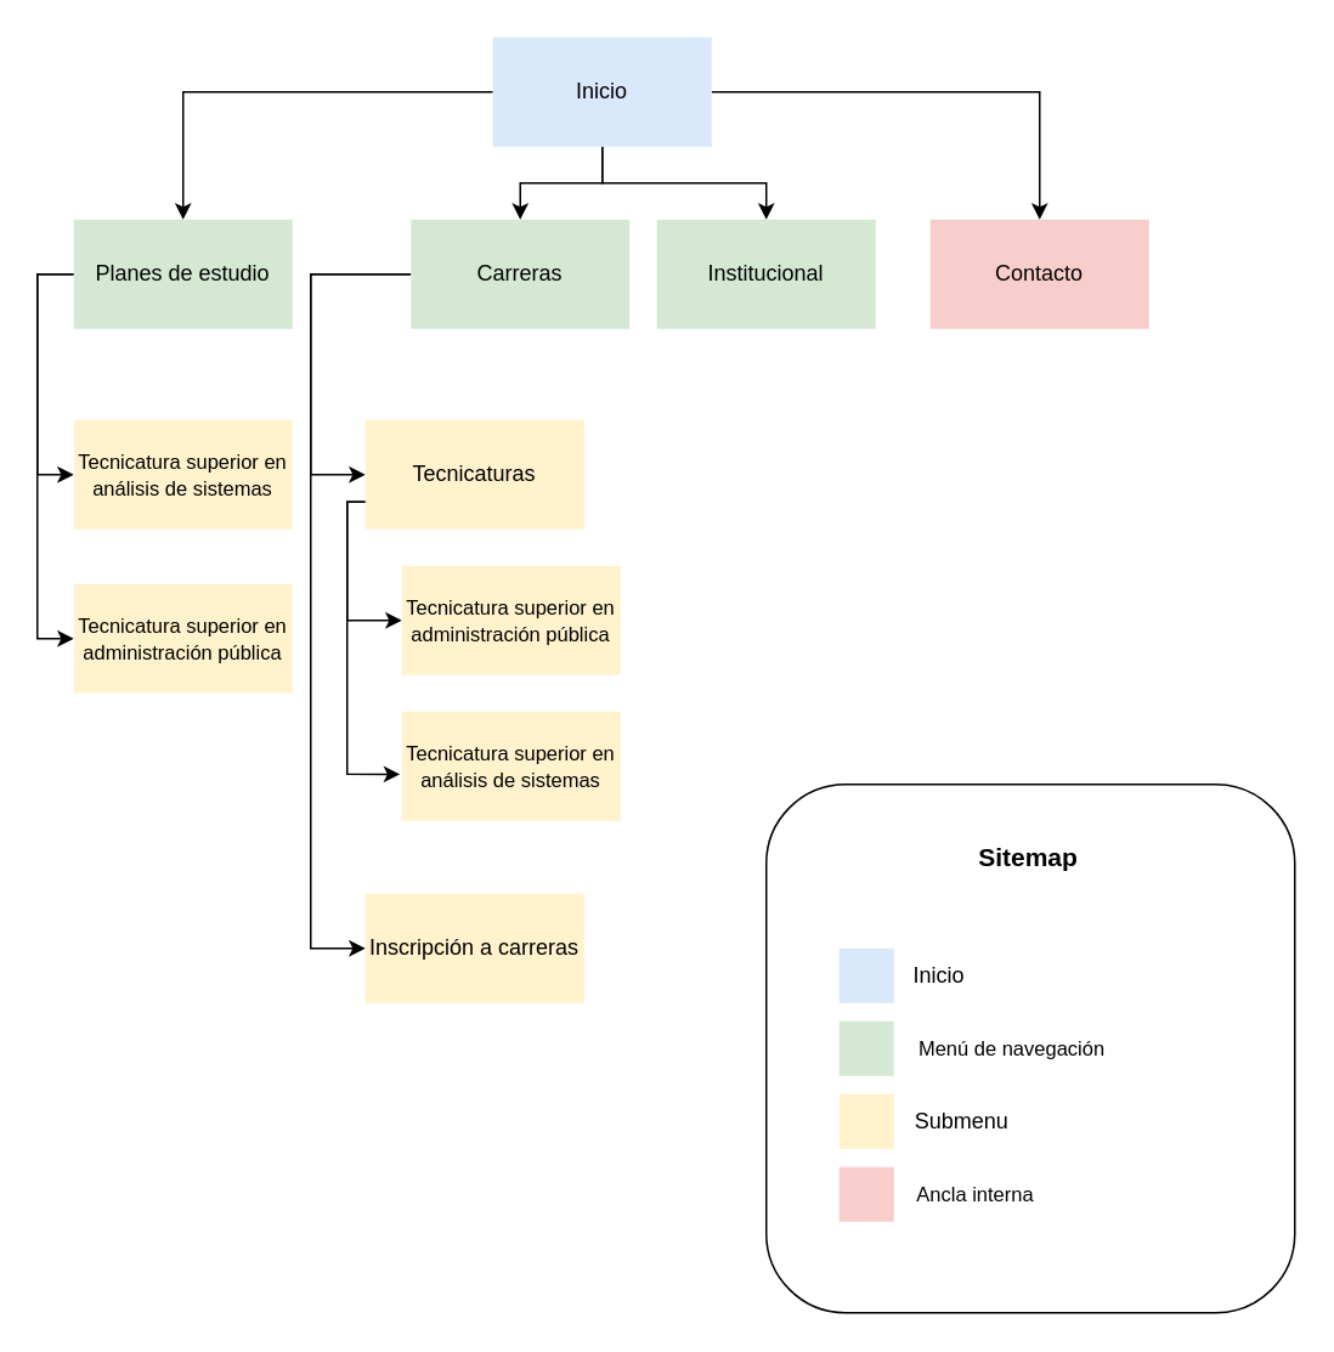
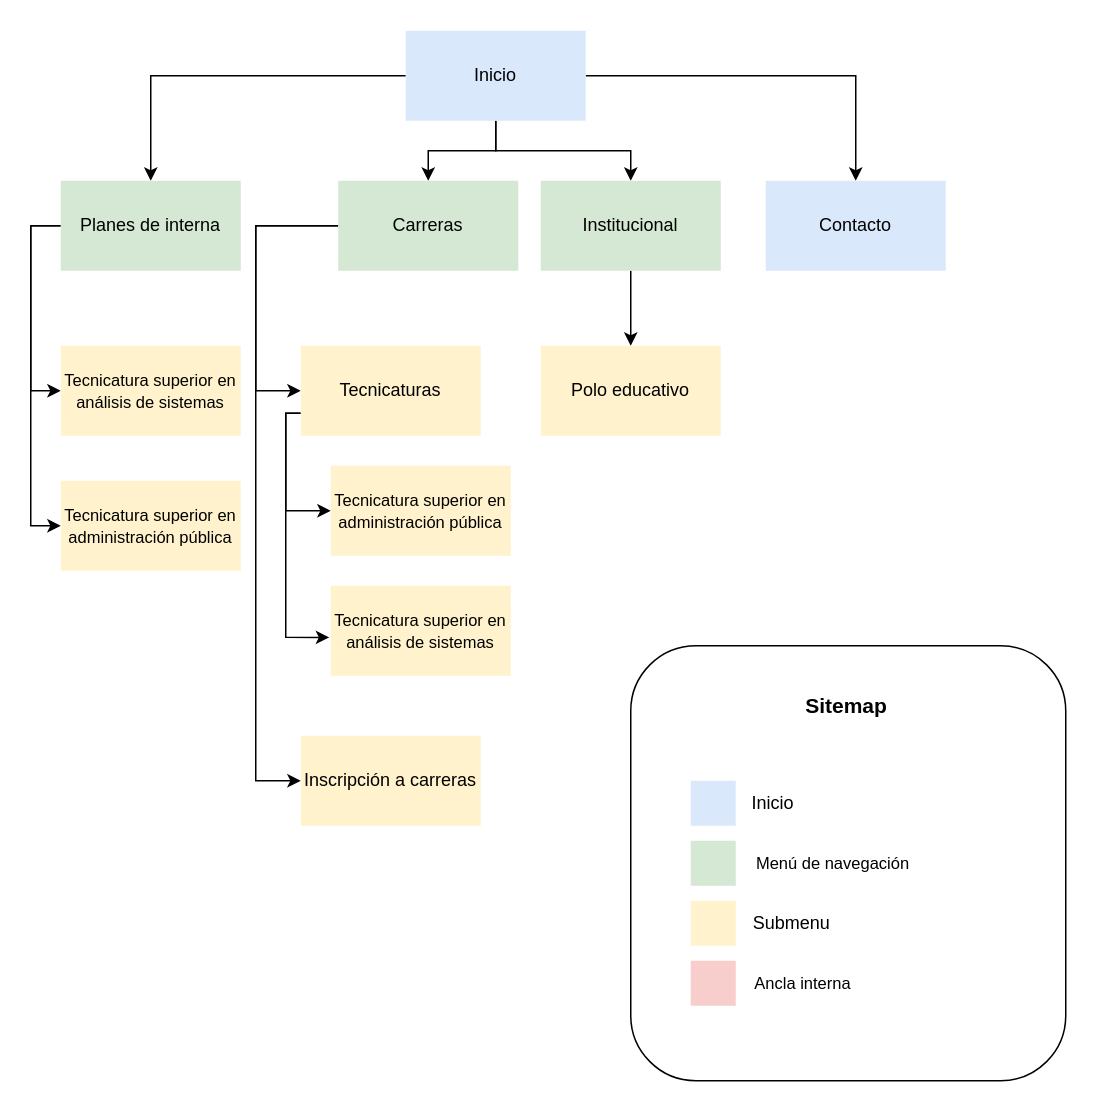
  <mxCell id="0" />
  <mxCell id="1" parent="0" />
  <mxCell id="2" style="edgeStyle=orthogonalEdgeStyle;rounded=0;orthogonalLoop=1;jettySize=auto;html=1;entryX=0.5;entryY=0;entryDx=0;entryDy=0;" parent="1" source="6" target="12" edge="1"><mxGeometry relative="1" as="geometry" /></mxCell>
  <mxCell id="3" style="edgeStyle=orthogonalEdgeStyle;rounded=0;orthogonalLoop=1;jettySize=auto;html=1;entryX=0.5;entryY=0;entryDx=0;entryDy=0;" parent="1" source="6" target="9" edge="1"><mxGeometry relative="1" as="geometry" /></mxCell>
  <mxCell id="4" style="edgeStyle=orthogonalEdgeStyle;rounded=0;orthogonalLoop=1;jettySize=auto;html=1;entryX=0.5;entryY=0;entryDx=0;entryDy=0;" parent="1" source="6" target="15" edge="1"><mxGeometry relative="1" as="geometry" /></mxCell>
  <mxCell id="5" style="edgeStyle=orthogonalEdgeStyle;rounded=0;orthogonalLoop=1;jettySize=auto;html=1;entryX=0.5;entryY=0;entryDx=0;entryDy=0;" parent="1" source="6" target="14" edge="1"><mxGeometry relative="1" as="geometry"><mxPoint x="430" y="100" as="targetPoint" /></mxGeometry></mxCell>
  <mxCell id="6" value="Inicio" style="rounded=0;whiteSpace=wrap;html=1;fillColor=#dae8fc;strokeColor=none;" parent="1" vertex="1"><mxGeometry x="270" y="20" width="120" height="60" as="geometry" /></mxCell>
  <mxCell id="7" style="edgeStyle=orthogonalEdgeStyle;rounded=0;orthogonalLoop=1;jettySize=auto;html=1;entryX=0;entryY=0.5;entryDx=0;entryDy=0;" parent="1" source="9" target="21" edge="1"><mxGeometry relative="1" as="geometry"><Array as="points"><mxPoint x="20" y="150" /><mxPoint x="20" y="350" /></Array></mxGeometry></mxCell>
  <mxCell id="8" style="edgeStyle=orthogonalEdgeStyle;rounded=0;orthogonalLoop=1;jettySize=auto;html=1;entryX=0;entryY=0.5;entryDx=0;entryDy=0;exitX=0;exitY=0.5;exitDx=0;exitDy=0;" parent="1" source="9" target="20" edge="1"><mxGeometry relative="1" as="geometry"><Array as="points"><mxPoint x="20" y="150" /><mxPoint x="20" y="260" /></Array></mxGeometry></mxCell>
- <mxCell id="9" value="Planes de estudio" style="rounded=0;whiteSpace=wrap;html=1;fillColor=#d5e8d4;strokeColor=none;" parent="1" vertex="1"><mxGeometry x="40" y="120" width="120" height="60" as="geometry" /></mxCell>
+ <mxCell id="9" value="Planes de interna" style="rounded=0;whiteSpace=wrap;html=1;fillColor=#d5e8d4;strokeColor=none;" parent="1" vertex="1"><mxGeometry x="40" y="120" width="120" height="60" as="geometry" /></mxCell>
  <mxCell id="10" style="edgeStyle=orthogonalEdgeStyle;rounded=0;orthogonalLoop=1;jettySize=auto;html=1;entryX=0;entryY=0.5;entryDx=0;entryDy=0;exitX=0;exitY=0.5;exitDx=0;exitDy=0;" parent="1" source="12" target="18" edge="1"><mxGeometry relative="1" as="geometry"><mxPoint x="270" y="230" as="targetPoint" /><Array as="points"><mxPoint x="170" y="150" /><mxPoint x="170" y="260" /></Array></mxGeometry></mxCell>
  <mxCell id="11" style="edgeStyle=orthogonalEdgeStyle;rounded=0;orthogonalLoop=1;jettySize=auto;html=1;exitX=0;exitY=0.5;exitDx=0;exitDy=0;entryX=0;entryY=0.5;entryDx=0;entryDy=0;" parent="1" source="12" target="19" edge="1"><mxGeometry relative="1" as="geometry"><Array as="points"><mxPoint x="170" y="150" /><mxPoint x="170" y="520" /></Array></mxGeometry></mxCell>
  <mxCell id="12" value="Carreras" style="rounded=0;whiteSpace=wrap;html=1;fillColor=#d5e8d4;strokeColor=none;" parent="1" vertex="1"><mxGeometry x="225" y="120" width="120" height="60" as="geometry" /></mxCell>
+ <mxCell id="13" style="edgeStyle=orthogonalEdgeStyle;rounded=0;orthogonalLoop=1;jettySize=auto;html=1;entryX=0.5;entryY=0;entryDx=0;entryDy=0;" edge="1" parent="1" source="14" target="22"><mxGeometry relative="1" as="geometry" /></mxCell>
  <mxCell id="14" value="Institucional" style="rounded=0;whiteSpace=wrap;html=1;fillColor=#d5e8d4;strokeColor=none;" parent="1" vertex="1"><mxGeometry x="360" y="120" width="120" height="60" as="geometry" /></mxCell>
- <mxCell id="15" value="Contacto" style="rounded=0;whiteSpace=wrap;html=1;fillColor=#f8cecc;strokeColor=none;" parent="1" vertex="1"><mxGeometry x="510" y="120" width="120" height="60" as="geometry" /></mxCell>
+ <mxCell id="15" value="Contacto" style="rounded=0;whiteSpace=wrap;html=1;fillColor=#dae8fc;strokeColor=none;" parent="1" vertex="1"><mxGeometry x="510" y="120" width="120" height="60" as="geometry" /></mxCell>
  <mxCell id="16" style="edgeStyle=orthogonalEdgeStyle;rounded=0;orthogonalLoop=1;jettySize=auto;html=1;exitX=0;exitY=0.75;exitDx=0;exitDy=0;entryX=0;entryY=0.5;entryDx=0;entryDy=0;" edge="1" parent="1" source="18" target="34"><mxGeometry relative="1" as="geometry"><Array as="points"><mxPoint x="190" y="275" /><mxPoint x="190" y="340" /></Array></mxGeometry></mxCell>
  <mxCell id="17" style="edgeStyle=orthogonalEdgeStyle;rounded=0;orthogonalLoop=1;jettySize=auto;html=1;exitX=0;exitY=0.75;exitDx=0;exitDy=0;entryX=-0.008;entryY=0.574;entryDx=0;entryDy=0;entryPerimeter=0;" edge="1" parent="1" source="18" target="33"><mxGeometry relative="1" as="geometry"><Array as="points"><mxPoint x="190" y="275" /><mxPoint x="190" y="424" /></Array></mxGeometry></mxCell>
  <mxCell id="18" value="Tecnicaturas" style="rounded=0;whiteSpace=wrap;html=1;fillColor=#fff2cc;strokeColor=none;" parent="1" vertex="1"><mxGeometry x="200" y="230" width="120" height="60" as="geometry" /></mxCell>
  <mxCell id="19" value="Inscripción a carreras" style="rounded=0;whiteSpace=wrap;html=1;fillColor=#fff2cc;strokeColor=none;" parent="1" vertex="1"><mxGeometry x="200" y="490" width="120" height="60" as="geometry" /></mxCell>
  <mxCell id="20" value="&lt;font style=&quot;font-size: 11px&quot;&gt;Tecnicatura superior en análisis de sistemas&lt;/font&gt;" style="rounded=0;whiteSpace=wrap;html=1;fillColor=#fff2cc;strokeColor=none;" parent="1" vertex="1"><mxGeometry x="40" y="230" width="120" height="60" as="geometry" /></mxCell>
  <mxCell id="21" value="&lt;font style=&quot;font-size: 11px&quot;&gt;Tecnicatura superior en administración pública&lt;br&gt;&lt;/font&gt;" style="rounded=0;whiteSpace=wrap;html=1;fillColor=#fff2cc;strokeColor=none;" parent="1" vertex="1"><mxGeometry x="40" y="320" width="120" height="60" as="geometry" /></mxCell>
+ <mxCell id="22" value="Polo educativo" style="rounded=0;whiteSpace=wrap;html=1;fillColor=#fff2cc;strokeColor=none;" parent="1" vertex="1"><mxGeometry x="360" y="230" width="120" height="60" as="geometry" /></mxCell>
  <mxCell id="23" value="" style="rounded=1;whiteSpace=wrap;html=1;" parent="1" vertex="1"><mxGeometry x="420" y="430" width="290" height="290" as="geometry" /></mxCell>
  <mxCell id="24" value="" style="whiteSpace=wrap;html=1;aspect=fixed;fillColor=#dae8fc;strokeColor=none;" parent="1" vertex="1"><mxGeometry x="460" y="520" width="30" height="30" as="geometry" /></mxCell>
  <mxCell id="25" value="" style="whiteSpace=wrap;html=1;aspect=fixed;fillColor=#d5e8d4;strokeColor=none;" parent="1" vertex="1"><mxGeometry x="460" y="560" width="30" height="30" as="geometry" /></mxCell>
  <mxCell id="26" value="" style="whiteSpace=wrap;html=1;aspect=fixed;fillColor=#fff2cc;strokeColor=none;" parent="1" vertex="1"><mxGeometry x="460" y="600" width="30" height="30" as="geometry" /></mxCell>
  <mxCell id="27" value="Inicio" style="text;html=1;strokeColor=none;fillColor=none;align=center;verticalAlign=middle;whiteSpace=wrap;rounded=0;" parent="1" vertex="1"><mxGeometry x="500" y="525" width="30" height="20" as="geometry" /></mxCell>
  <mxCell id="28" value="&lt;font style=&quot;font-size: 11px&quot;&gt;Menú de navegación&lt;/font&gt;" style="text;html=1;strokeColor=none;fillColor=none;align=center;verticalAlign=middle;whiteSpace=wrap;rounded=0;" parent="1" vertex="1"><mxGeometry x="500" y="565" width="110" height="20" as="geometry" /></mxCell>
  <mxCell id="29" value="Submenu" style="text;html=1;strokeColor=none;fillColor=none;align=center;verticalAlign=middle;whiteSpace=wrap;rounded=0;" parent="1" vertex="1"><mxGeometry x="500" y="605" width="55" height="20" as="geometry" /></mxCell>
  <mxCell id="30" value="&lt;font style=&quot;font-size: 14px&quot;&gt;&lt;b&gt;Sitemap&lt;/b&gt;&lt;/font&gt;" style="text;html=1;strokeColor=none;fillColor=none;align=center;verticalAlign=middle;whiteSpace=wrap;rounded=0;" parent="1" vertex="1"><mxGeometry x="543.75" y="460" width="40" height="20" as="geometry" /></mxCell>
  <mxCell id="31" value="" style="whiteSpace=wrap;html=1;aspect=fixed;fillColor=#f8cecc;strokeColor=none;" parent="1" vertex="1"><mxGeometry x="460" y="640" width="30" height="30" as="geometry" /></mxCell>
  <mxCell id="32" value="&lt;font style=&quot;font-size: 11px&quot;&gt;Ancla interna&lt;/font&gt;" style="text;html=1;strokeColor=none;fillColor=none;align=center;verticalAlign=middle;whiteSpace=wrap;rounded=0;" parent="1" vertex="1"><mxGeometry x="500" y="645" width="70" height="20" as="geometry" /></mxCell>
  <mxCell id="33" value="&lt;font style=&quot;font-size: 11px&quot;&gt;Tecnicatura superior en análisis de sistemas&lt;/font&gt;" style="rounded=0;whiteSpace=wrap;html=1;fillColor=#fff2cc;strokeColor=none;" vertex="1" parent="1"><mxGeometry x="220" y="390" width="120" height="60" as="geometry" /></mxCell>
  <mxCell id="34" value="&lt;font style=&quot;font-size: 11px&quot;&gt;Tecnicatura superior en administración pública&lt;br&gt;&lt;/font&gt;" style="rounded=0;whiteSpace=wrap;html=1;fillColor=#fff2cc;strokeColor=none;" vertex="1" parent="1"><mxGeometry x="220" y="310" width="120" height="60" as="geometry" /></mxCell>
